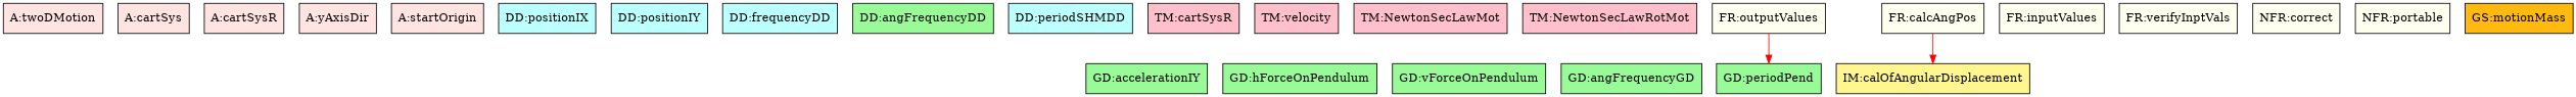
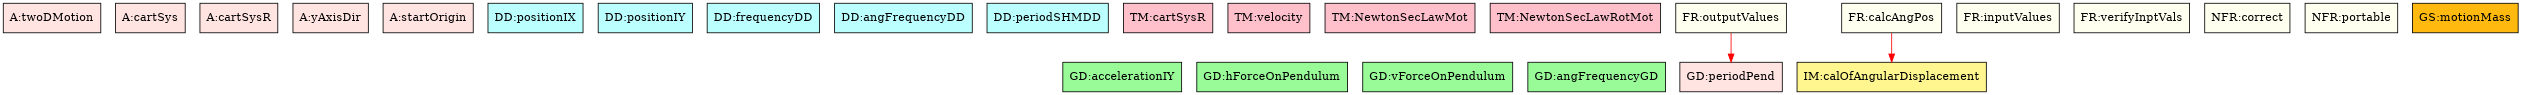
  digraph {
    node [color=black fillcolor=ivory shape=box style=filled]
    edge [color=red]
    n1 [fillcolor=mistyrose label="A:twoDMotion"]
    n2 [fillcolor=mistyrose label="A:cartSys"]
    n3 [fillcolor=mistyrose label="A:cartSysR"]
    n4 [fillcolor=mistyrose label="A:yAxisDir"]
    n5 [fillcolor=mistyrose label="A:startOrigin"]
    n6 [fillcolor=paleturquoise1 label="DD:positionIX"]
    n7 [fillcolor=paleturquoise1 label="DD:positionIY"]
    n8 [fillcolor=paleturquoise1 label="DD:frequencyDD"]
-   n9 [fillcolor=palegreen label="DD:angFrequencyDD"]
+   n9 [fillcolor=paleturquoise1 label="DD:angFrequencyDD"]
    n10 [fillcolor=paleturquoise1 label="DD:periodSHMDD"]
    n11 [fillcolor=pink label="TM:cartSysR"]
    n12 [fillcolor=pink label="TM:velocity"]
    n13 [fillcolor=pink label="TM:NewtonSecLawMot"]
    n14 [fillcolor=pink label="TM:NewtonSecLawRotMot"]
    n15 [fillcolor=palegreen label="GD:accelerationIY"]
    n16 [fillcolor=palegreen label="GD:hForceOnPendulum"]
    n17 [fillcolor=palegreen label="GD:vForceOnPendulum"]
    n18 [fillcolor=palegreen label="GD:angFrequencyGD"]
-   n19 [fillcolor=palegreen label="GD:periodPend"]
+   n19 [fillcolor=mistyrose label="GD:periodPend"]
    n20 [fillcolor=khaki1 label="IM:calOfAngularDisplacement"]
    n21 [label="FR:calcAngPos"]
    n22 [label="FR:outputValues"]
    n23 [label="FR:inputValues"]
    n24 [label="FR:verifyInptVals"]
    n25 [label="NFR:correct"]
    n26 [label="NFR:portable"]
    n27 [fillcolor=darkgoldenrod1 label="GS:motionMass"]
    subgraph sub_1 {
      rank=same
      n1
      n2
      n3
      n4
      n5
    }
    subgraph sub_2 {
      rank=same
      n6
      n7
      n8
      n9
      n10
    }
    subgraph sub_3 {
      rank=same
      n11
      n12
      n13
      n14
    }
    subgraph sub_4 {
      rank=same
      n15
      n16
      n17
      n18
      n19
    }
    subgraph sub_5 {
      rank=same
      n20
    }
    subgraph sub_6 {
      rank=same
      n21
      n22
      n23
      n24
      n25
      n26
    }
    subgraph sub_7 {
      rank=same
      n27
    }
    n21 -> n20
    n22 -> n19
  }
